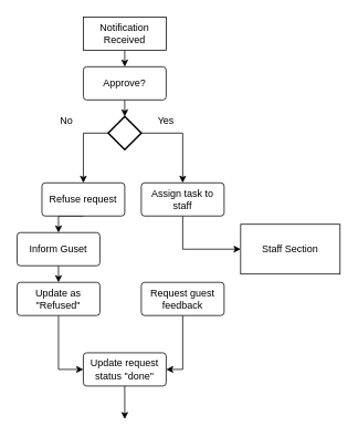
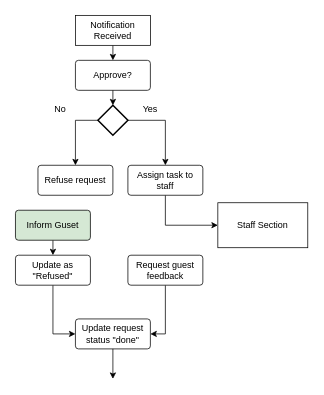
  <mxCell id="0" />
  <mxCell id="1" parent="0" />
  <mxCell id="2" style="edgeStyle=orthogonalEdgeStyle;rounded=0;orthogonalLoop=1;jettySize=auto;html=1;exitX=0.5;exitY=1;exitDx=0;exitDy=0;entryX=0.5;entryY=0;entryDx=0;entryDy=0;" edge="1" parent="1" source="3" target="11"><mxGeometry relative="1" as="geometry" /></mxCell>
  <mxCell id="3" value="Notification Received" style="arcSize=10;whiteSpace=wrap;html=1;align=center;rounded=0;" vertex="1" parent="1"><mxGeometry x="100" y="20" width="100" height="40" as="geometry" /></mxCell>
  <mxCell id="4" style="edgeStyle=orthogonalEdgeStyle;rounded=0;orthogonalLoop=1;jettySize=auto;html=1;exitX=0.5;exitY=1;exitDx=0;exitDy=0;entryX=0;entryY=0.5;entryDx=0;entryDy=0;" edge="1" parent="1" source="5" target="23"><mxGeometry relative="1" as="geometry" /></mxCell>
  <mxCell id="5" value="Assign task to staff" style="rounded=1;arcSize=10;whiteSpace=wrap;html=1;align=center;" vertex="1" parent="1"><mxGeometry x="170" y="220" width="100" height="40" as="geometry" /></mxCell>
- <mxCell id="6" style="edgeStyle=orthogonalEdgeStyle;rounded=0;orthogonalLoop=1;jettySize=auto;html=1;exitX=0.5;exitY=1;exitDx=0;exitDy=0;entryX=0.5;entryY=0;entryDx=0;entryDy=0;" edge="1" parent="1" source="7" target="14"><mxGeometry relative="1" as="geometry" /></mxCell>
  <mxCell id="7" value="Refuse request" style="rounded=1;arcSize=10;whiteSpace=wrap;html=1;align=center;" vertex="1" parent="1"><mxGeometry x="50" y="220" width="100" height="40" as="geometry" /></mxCell>
  <mxCell id="8" style="edgeStyle=orthogonalEdgeStyle;rounded=0;orthogonalLoop=1;jettySize=auto;html=1;exitX=0;exitY=0.5;exitDx=0;exitDy=0;exitPerimeter=0;" edge="1" parent="1" source="10" target="7"><mxGeometry relative="1" as="geometry" /></mxCell>
  <mxCell id="9" style="edgeStyle=orthogonalEdgeStyle;rounded=0;orthogonalLoop=1;jettySize=auto;html=1;exitX=1;exitY=0.5;exitDx=0;exitDy=0;exitPerimeter=0;" edge="1" parent="1" source="10" target="5"><mxGeometry relative="1" as="geometry" /></mxCell>
  <mxCell id="10" value="" style="strokeWidth=2;html=1;shape=mxgraph.flowchart.decision;whiteSpace=wrap;" vertex="1" parent="1"><mxGeometry x="130" y="140" width="40" height="40" as="geometry" /></mxCell>
  <mxCell id="11" value="Approve?" style="rounded=1;arcSize=10;whiteSpace=wrap;html=1;align=center;" vertex="1" parent="1"><mxGeometry x="100" y="80" width="100" height="40" as="geometry" /></mxCell>
  <mxCell id="12" style="edgeStyle=orthogonalEdgeStyle;rounded=0;orthogonalLoop=1;jettySize=auto;html=1;exitX=0.5;exitY=1;exitDx=0;exitDy=0;entryX=0.5;entryY=0;entryDx=0;entryDy=0;entryPerimeter=0;" edge="1" parent="1" source="11" target="10"><mxGeometry relative="1" as="geometry" /></mxCell>
  <mxCell id="13" style="edgeStyle=orthogonalEdgeStyle;rounded=0;orthogonalLoop=1;jettySize=auto;html=1;exitX=0.5;exitY=1;exitDx=0;exitDy=0;entryX=0.5;entryY=0;entryDx=0;entryDy=0;" edge="1" parent="1" source="14" target="16"><mxGeometry relative="1" as="geometry" /></mxCell>
- <mxCell id="14" value="Inform Guset" style="rounded=1;arcSize=10;whiteSpace=wrap;html=1;align=center;" vertex="1" parent="1"><mxGeometry x="20" y="280" width="100" height="40" as="geometry" /></mxCell>
+ <mxCell id="14" value="Inform Guset" style="rounded=1;arcSize=10;whiteSpace=wrap;html=1;align=center;fillColor=#d5e8d4;" vertex="1" parent="1"><mxGeometry x="20" y="280" width="100" height="40" as="geometry" /></mxCell>
  <mxCell id="15" style="edgeStyle=orthogonalEdgeStyle;rounded=0;orthogonalLoop=1;jettySize=auto;html=1;exitX=0.5;exitY=1;exitDx=0;exitDy=0;entryX=0;entryY=0.5;entryDx=0;entryDy=0;" edge="1" parent="1" source="16" target="17"><mxGeometry relative="1" as="geometry" /></mxCell>
  <mxCell id="16" value="Update as &quot;Refused&quot;" style="rounded=1;arcSize=10;whiteSpace=wrap;html=1;align=center;" vertex="1" parent="1"><mxGeometry x="20" y="340" width="100" height="40" as="geometry" /></mxCell>
  <mxCell id="17" value="Update request status &quot;done&quot;" style="rounded=1;arcSize=10;whiteSpace=wrap;html=1;align=center;" vertex="1" parent="1"><mxGeometry x="100" y="425" width="100" height="40" as="geometry" /></mxCell>
  <mxCell id="18" style="edgeStyle=orthogonalEdgeStyle;rounded=0;orthogonalLoop=1;jettySize=auto;html=1;exitX=0.5;exitY=1;exitDx=0;exitDy=0;entryX=1;entryY=0.5;entryDx=0;entryDy=0;" edge="1" parent="1" source="19" target="17"><mxGeometry relative="1" as="geometry" /></mxCell>
  <mxCell id="19" value="Request guest feedback" style="rounded=1;arcSize=10;whiteSpace=wrap;html=1;align=center;" vertex="1" parent="1"><mxGeometry x="170" y="340" width="100" height="40" as="geometry" /></mxCell>
  <mxCell id="20" value="No" style="text;html=1;align=center;verticalAlign=middle;whiteSpace=wrap;rounded=0;" vertex="1" parent="1"><mxGeometry x="50" y="130" width="60" height="30" as="geometry" /></mxCell>
  <mxCell id="21" value="Yes" style="text;html=1;align=center;verticalAlign=middle;whiteSpace=wrap;rounded=0;" vertex="1" parent="1"><mxGeometry x="170" y="130" width="60" height="30" as="geometry" /></mxCell>
  <mxCell id="22" value="" style="endArrow=classic;html=1;rounded=0;exitX=0.5;exitY=1;exitDx=0;exitDy=0;" edge="1" parent="1" source="17"><mxGeometry width="50" height="50" relative="1" as="geometry"><mxPoint x="150" y="325" as="sourcePoint" /><mxPoint x="150" y="505" as="targetPoint" /></mxGeometry></mxCell>
  <mxCell id="23" value="Staff Section" style="rounded=0;whiteSpace=wrap;html=1;" vertex="1" parent="1"><mxGeometry x="290" y="270" width="120" height="60" as="geometry" /></mxCell>
